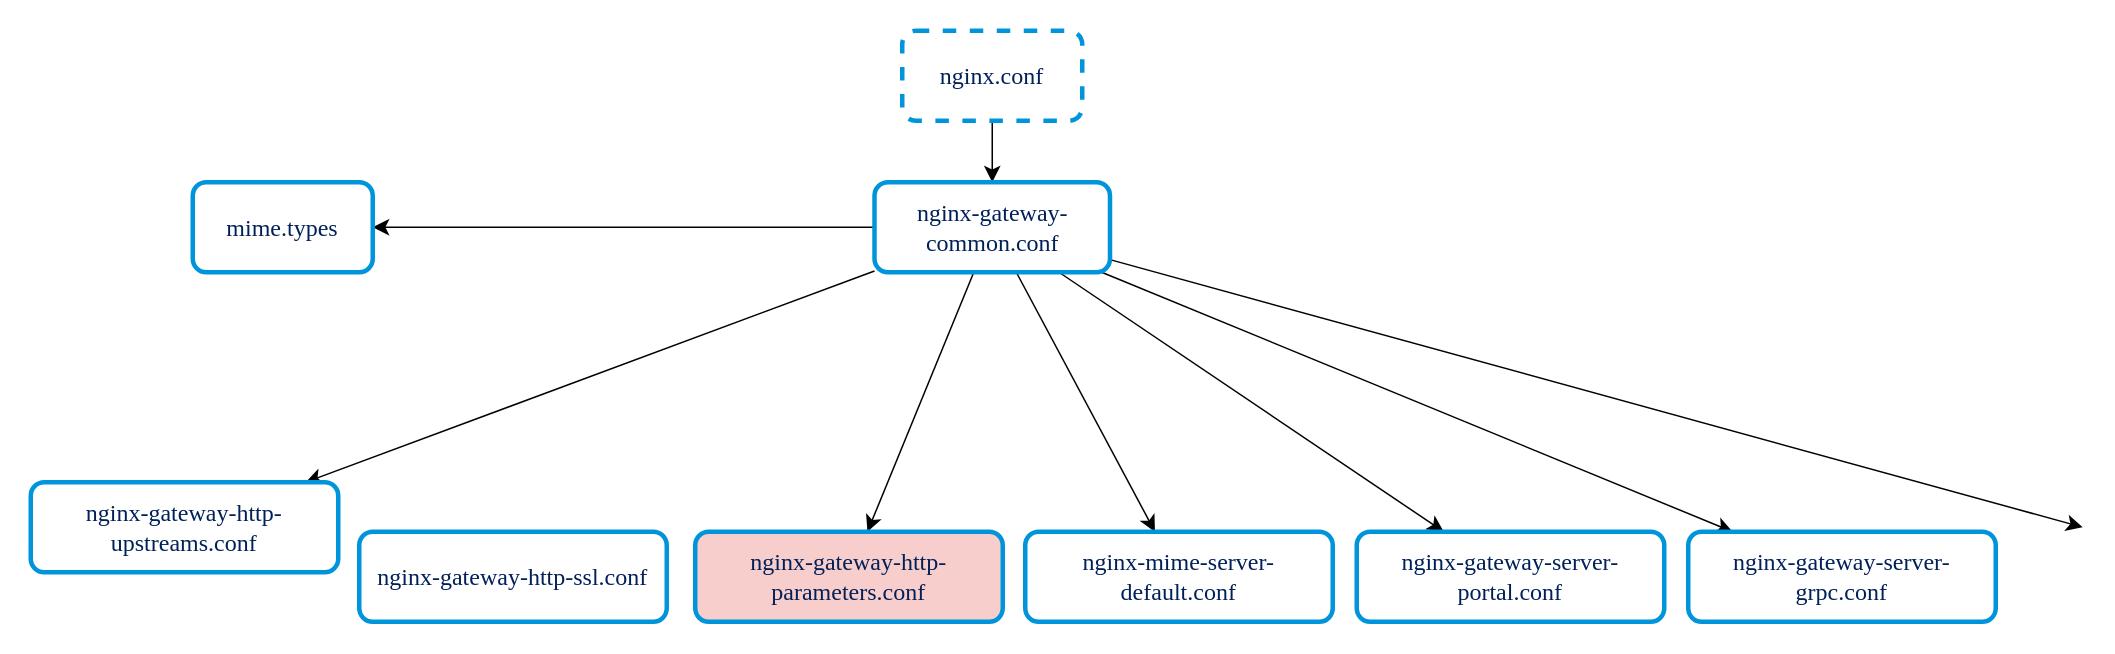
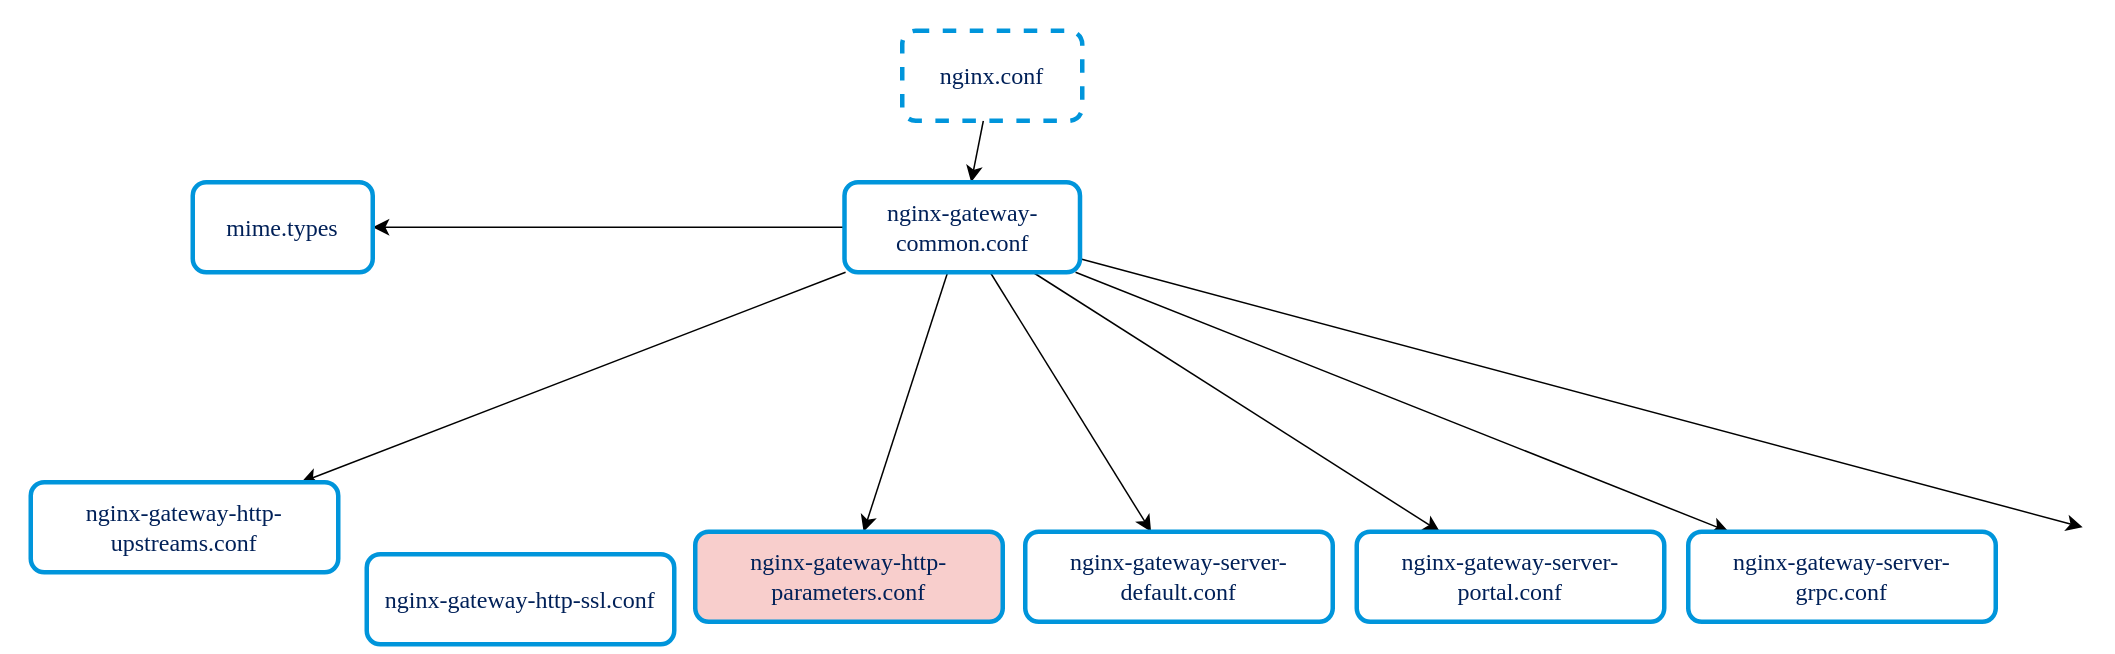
  <mxCell id="0" />
  <mxCell id="1" parent="0" />
  <mxCell id="2" style="edgeStyle=none;curved=1;rounded=0;orthogonalLoop=1;jettySize=auto;html=1;fontSize=12;startSize=8;endSize=8;" edge="1" parent="1" source="3" target="11"><mxGeometry relative="1" as="geometry" /></mxCell>
  <mxCell id="3" value="&lt;div&gt;nginx.conf&lt;/div&gt;" style="rounded=1;whiteSpace=wrap;html=1;strokeColor=#0095db;strokeWidth=3;arcSize=15;fontFamily=Poppins;fontSource=https%3A%2F%2Ffonts.googleapis.com%2Fcss%3Ffamily%3DPoppins;fontSize=16;fontColor=#002058;fontStyle=0;dashed=1;" vertex="1" parent="1"><mxGeometry x="601" y="20" width="120" height="60" as="geometry" /></mxCell>
  <mxCell id="4" style="edgeStyle=none;curved=1;rounded=0;orthogonalLoop=1;jettySize=auto;html=1;fontSize=12;startSize=8;endSize=8;" edge="1" parent="1" source="11" target="12"><mxGeometry relative="1" as="geometry" /></mxCell>
  <mxCell id="5" style="edgeStyle=none;curved=1;rounded=0;orthogonalLoop=1;jettySize=auto;html=1;fontSize=12;startSize=8;endSize=8;" edge="1" parent="1" source="11" target="13"><mxGeometry relative="1" as="geometry" /></mxCell>
  <mxCell id="6" style="edgeStyle=none;curved=1;rounded=0;orthogonalLoop=1;jettySize=auto;html=1;fontSize=12;startSize=8;endSize=8;" edge="1" parent="1" source="11" target="15"><mxGeometry relative="1" as="geometry" /></mxCell>
  <mxCell id="7" style="edgeStyle=none;curved=1;rounded=0;orthogonalLoop=1;jettySize=auto;html=1;fontSize=12;startSize=8;endSize=8;" edge="1" parent="1" source="11" target="17"><mxGeometry relative="1" as="geometry" /></mxCell>
  <mxCell id="8" style="edgeStyle=none;curved=1;rounded=0;orthogonalLoop=1;jettySize=auto;html=1;fontSize=12;startSize=8;endSize=8;" edge="1" parent="1" source="11" target="16"><mxGeometry relative="1" as="geometry" /></mxCell>
  <mxCell id="9" style="edgeStyle=none;curved=1;rounded=0;orthogonalLoop=1;jettySize=auto;html=1;fontSize=12;startSize=8;endSize=8;" edge="1" parent="1" source="11" target="18"><mxGeometry relative="1" as="geometry" /></mxCell>
  <mxCell id="10" style="edgeStyle=none;curved=1;rounded=0;orthogonalLoop=1;jettySize=auto;html=1;fontSize=12;startSize=8;endSize=8;" edge="1" parent="1" source="11"><mxGeometry relative="1" as="geometry"><mxPoint x="1387.957" y="351" as="targetPoint" /></mxGeometry></mxCell>
- <mxCell id="11" value="&lt;div&gt;nginx-gateway-common.conf&lt;/div&gt;" style="rounded=1;whiteSpace=wrap;html=1;strokeColor=#0095db;strokeWidth=3;arcSize=15;fontFamily=Poppins;fontSource=https%3A%2F%2Ffonts.googleapis.com%2Fcss%3Ffamily%3DPoppins;fontSize=16;fontColor=#002058;fontStyle=0" vertex="1" parent="1"><mxGeometry x="582.5" y="121" width="157" height="60" as="geometry" /></mxCell>
+ <mxCell id="11" value="&lt;div&gt;nginx-gateway-common.conf&lt;/div&gt;" style="rounded=1;whiteSpace=wrap;html=1;strokeColor=#0095db;strokeWidth=3;arcSize=15;fontFamily=Poppins;fontSource=https%3A%2F%2Ffonts.googleapis.com%2Fcss%3Ffamily%3DPoppins;fontSize=16;fontColor=#002058;fontStyle=0" vertex="1" parent="1"><mxGeometry x="562.5" y="121" width="157" height="60" as="geometry" /></mxCell>
  <mxCell id="12" value="&lt;div&gt;mime.types&lt;/div&gt;" style="rounded=1;whiteSpace=wrap;html=1;strokeColor=#0095db;strokeWidth=3;arcSize=15;fontFamily=Poppins;fontSource=https%3A%2F%2Ffonts.googleapis.com%2Fcss%3Ffamily%3DPoppins;fontSize=16;fontColor=#002058;fontStyle=0" vertex="1" parent="1"><mxGeometry x="128" y="121" width="120" height="60" as="geometry" /></mxCell>
  <mxCell id="13" value="nginx-gateway-http-upstreams.conf" style="rounded=1;whiteSpace=wrap;html=1;strokeColor=#0095db;strokeWidth=3;arcSize=15;fontFamily=Poppins;fontSource=https%3A%2F%2Ffonts.googleapis.com%2Fcss%3Ffamily%3DPoppins;fontSize=16;fontColor=#002058;fontStyle=0" vertex="1" parent="1"><mxGeometry x="20" y="321" width="205" height="60" as="geometry" /></mxCell>
- <mxCell id="14" value="nginx-gateway-http-ssl.conf" style="rounded=1;whiteSpace=wrap;html=1;strokeColor=#0095db;strokeWidth=3;arcSize=15;fontFamily=Poppins;fontSource=https%3A%2F%2Ffonts.googleapis.com%2Fcss%3Ffamily%3DPoppins;fontSize=16;fontColor=#002058;fontStyle=0" vertex="1" parent="1"><mxGeometry x="239" y="354" width="205" height="60" as="geometry" /></mxCell>
+ <mxCell id="14" value="nginx-gateway-http-ssl.conf" style="rounded=1;whiteSpace=wrap;html=1;strokeColor=#0095db;strokeWidth=3;arcSize=15;fontFamily=Poppins;fontSource=https%3A%2F%2Ffonts.googleapis.com%2Fcss%3Ffamily%3DPoppins;fontSize=16;fontColor=#002058;fontStyle=0" vertex="1" parent="1"><mxGeometry x="244" y="369" width="205" height="60" as="geometry" /></mxCell>
  <mxCell id="15" value="nginx-gateway-http-parameters.conf" style="rounded=1;whiteSpace=wrap;html=1;strokeColor=#0095db;strokeWidth=3;arcSize=15;fontFamily=Poppins;fontSource=https%3A%2F%2Ffonts.googleapis.com%2Fcss%3Ffamily%3DPoppins;fontSize=16;fontColor=#002058;fontStyle=0;fillColor=#f8cecc;" vertex="1" parent="1"><mxGeometry x="463" y="354" width="205" height="60" as="geometry" /></mxCell>
  <mxCell id="16" value="nginx-gateway-server-portal.conf" style="rounded=1;whiteSpace=wrap;html=1;strokeColor=#0095db;strokeWidth=3;arcSize=15;fontFamily=Poppins;fontSource=https%3A%2F%2Ffonts.googleapis.com%2Fcss%3Ffamily%3DPoppins;fontSize=16;fontColor=#002058;fontStyle=0" vertex="1" parent="1"><mxGeometry x="904" y="354" width="205" height="60" as="geometry" /></mxCell>
- <mxCell id="17" value="nginx-mime-server-default.conf" style="rounded=1;whiteSpace=wrap;html=1;strokeColor=#0095db;strokeWidth=3;arcSize=15;fontFamily=Poppins;fontSource=https%3A%2F%2Ffonts.googleapis.com%2Fcss%3Ffamily%3DPoppins;fontSize=16;fontColor=#002058;fontStyle=0" vertex="1" parent="1"><mxGeometry x="683" y="354" width="205" height="60" as="geometry" /></mxCell>
+ <mxCell id="17" value="nginx-gateway-server-default.conf" style="rounded=1;whiteSpace=wrap;html=1;strokeColor=#0095db;strokeWidth=3;arcSize=15;fontFamily=Poppins;fontSource=https%3A%2F%2Ffonts.googleapis.com%2Fcss%3Ffamily%3DPoppins;fontSize=16;fontColor=#002058;fontStyle=0" vertex="1" parent="1"><mxGeometry x="683" y="354" width="205" height="60" as="geometry" /></mxCell>
  <mxCell id="18" value="nginx-gateway-server-grpc.conf" style="rounded=1;whiteSpace=wrap;html=1;strokeColor=#0095db;strokeWidth=3;arcSize=15;fontFamily=Poppins;fontSource=https%3A%2F%2Ffonts.googleapis.com%2Fcss%3Ffamily%3DPoppins;fontSize=16;fontColor=#002058;fontStyle=0" vertex="1" parent="1"><mxGeometry x="1125" y="354" width="205" height="60" as="geometry" /></mxCell>
